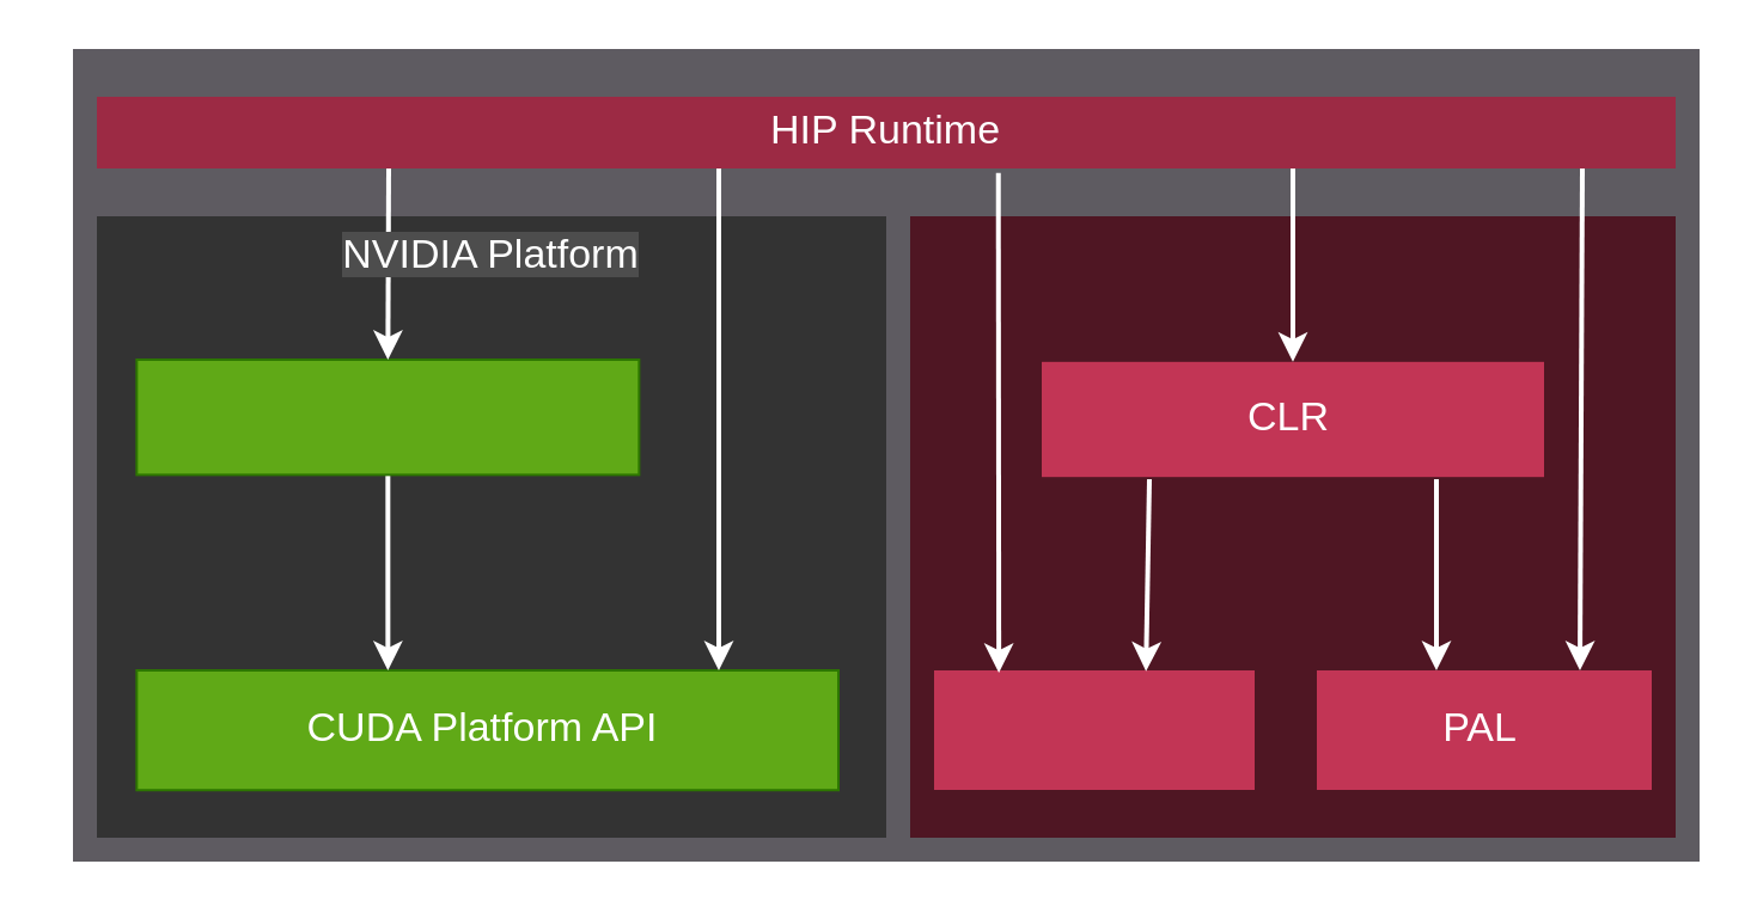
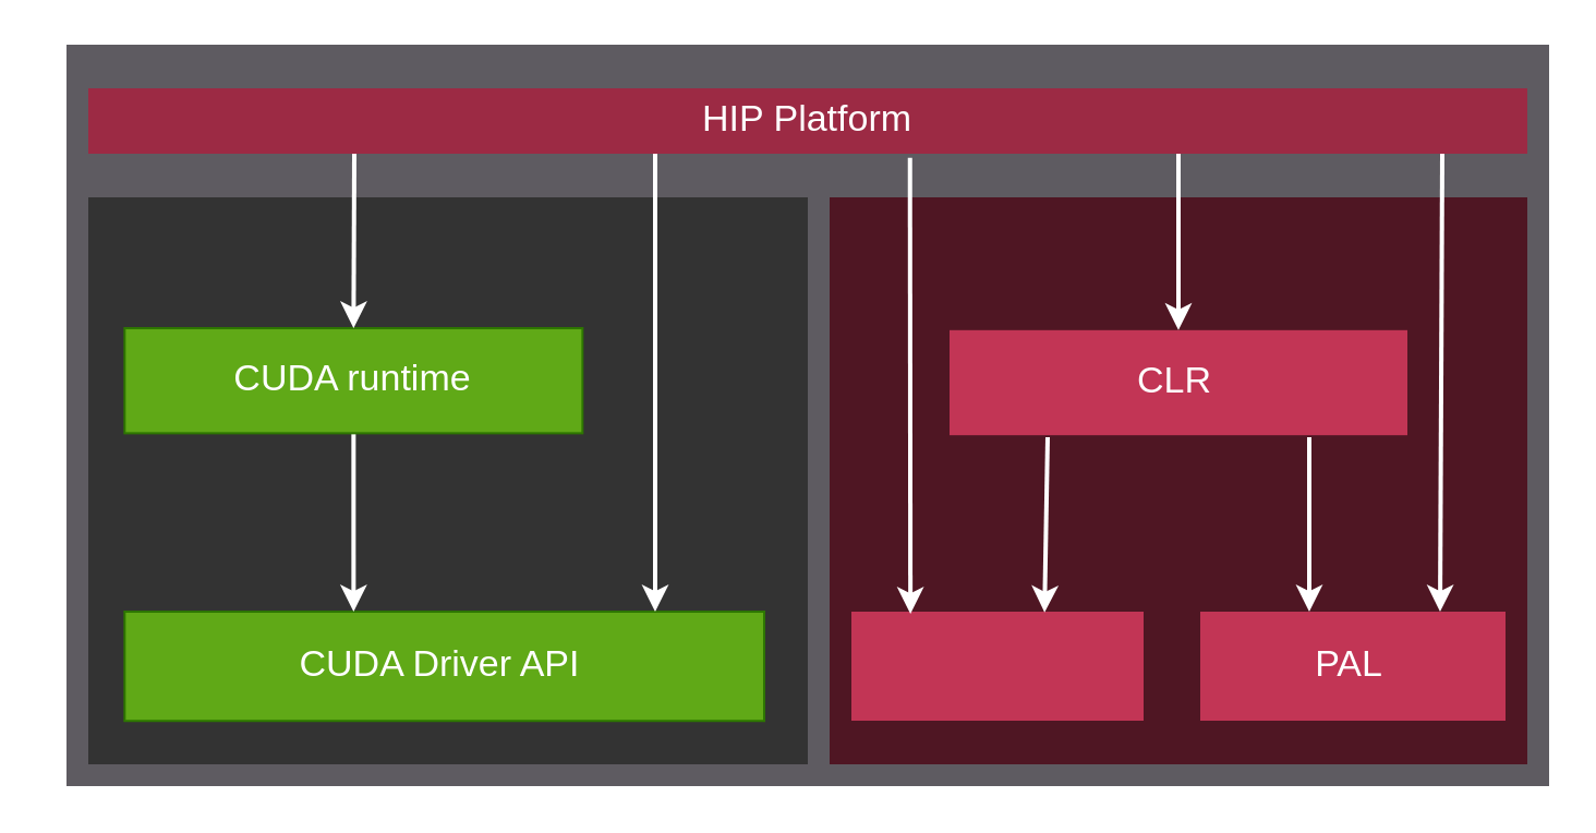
  <mxCell id="0" />
  <mxCell id="1" parent="0" />
  <mxCell id="2" value="" style="rounded=0;whiteSpace=wrap;html=1;fillColor=#5E5B61;fontColor=#FFFFFF;strokeColor=none;spacing=0;" parent="1" vertex="1"><mxGeometry y="20" width="680" height="340" as="geometry" x="30" /></mxCell>
  <mxCell id="3" value="Runtimes" style="text;strokeColor=none;fillColor=none;align=center;verticalAlign=middle;rounded=0;fontFamily=Helvetica;fontSize=17;fontColor=#FFFFFF;" parent="1" vertex="1"><mxGeometry x="20" y="40" width="610" height="30" as="geometry" /></mxCell>
  <mxCell id="4" value="" style="rounded=0;whiteSpace=wrap;html=1;fillColor=#9C2A44;fontColor=#FFFFFF;strokeColor=none;" parent="1" vertex="1"><mxGeometry x="40" y="40" width="660" height="30" as="geometry" /></mxCell>
- <mxCell id="5" value="&lt;font face=&quot;Helvetica&quot;&gt;HIP Runtime&lt;/font&gt;" style="text;html=1;strokeColor=none;fillColor=none;align=center;verticalAlign=middle;whiteSpace=wrap;rounded=0;fontSize=17;fontColor=#FFFFFF;" parent="1" vertex="1"><mxGeometry x="40" y="40" width="660" height="30" as="geometry" /></mxCell>
+ <mxCell id="5" value="&lt;font face=&quot;Helvetica&quot;&gt;HIP Platform&lt;/font&gt;" style="text;html=1;strokeColor=none;fillColor=none;align=center;verticalAlign=middle;whiteSpace=wrap;rounded=0;fontSize=17;fontColor=#FFFFFF;" parent="1" vertex="1"><mxGeometry x="40" y="40" width="660" height="30" as="geometry" /></mxCell>
  <mxCell id="6" value="" style="group" parent="1" vertex="1" connectable="0"><mxGeometry x="40" y="90" width="330" height="260" as="geometry" /></mxCell>
  <mxCell id="7" value="" style="rounded=0;whiteSpace=wrap;html=1;fillColor=#333333;fontColor=#FFFFFF;strokeColor=none;" parent="6" vertex="1"><mxGeometry width="330" height="260" as="geometry" /></mxCell>
  <mxCell id="8" value="" style="group" parent="6" vertex="1" connectable="0"><mxGeometry x="16.67" y="190.003" width="293.33" height="50.107" as="geometry" /></mxCell>
  <mxCell id="9" value="" style="rounded=0;whiteSpace=wrap;html=1;fillColor=#60a917;fontColor=#ffffff;strokeColor=#2D7600;" parent="8" vertex="1"><mxGeometry width="293.33" height="50.107" as="geometry" /></mxCell>
- <mxCell id="10" value="&lt;div&gt;CUDA Platform API&lt;/div&gt;" style="text;html=1;strokeColor=none;fillColor=none;align=center;verticalAlign=middle;whiteSpace=wrap;rounded=0;fontSize=17;fontColor=#FFFFFF;" parent="8" vertex="1"><mxGeometry x="10.964" y="8.351" width="266.799" height="33.405" as="geometry" /></mxCell>
+ <mxCell id="10" value="&lt;div&gt;CUDA Driver API&lt;/div&gt;" style="text;html=1;strokeColor=none;fillColor=none;align=center;verticalAlign=middle;whiteSpace=wrap;rounded=0;fontSize=17;fontColor=#FFFFFF;" parent="8" vertex="1"><mxGeometry x="10.964" y="8.351" width="266.799" height="33.405" as="geometry" /></mxCell>
  <mxCell id="11" value="" style="endArrow=classic;startArrow=none;html=1;rounded=0;strokeWidth=2;startFill=0;exitX=0.5;exitY=1;exitDx=0;exitDy=0;entryX=0.358;entryY=0;entryDx=0;entryDy=0;entryPerimeter=0;strokeColor=#FFFFFF;" parent="6" source="13" target="9" edge="1"><mxGeometry width="50" height="50" relative="1" as="geometry"><mxPoint x="103.335" y="108.22" as="sourcePoint" /><mxPoint x="85" y="145.6" as="targetPoint" /></mxGeometry></mxCell>
  <mxCell id="12" value="" style="group" parent="6" vertex="1" connectable="0"><mxGeometry x="16.67" y="60" width="210" height="48.18" as="geometry" /></mxCell>
  <mxCell id="13" value="" style="rounded=0;whiteSpace=wrap;html=1;fillColor=#60a917;fontColor=#ffffff;strokeColor=#2D7600;" parent="12" vertex="1"><mxGeometry width="210.0" height="48.18" as="geometry" /></mxCell>
+ <mxCell id="14" value="&lt;div&gt;CUDA runtime&lt;/div&gt;" style="text;html=1;strokeColor=none;fillColor=none;align=center;verticalAlign=middle;whiteSpace=wrap;rounded=0;fontSize=17;fontColor=#FFFFFF;" parent="12" vertex="1"><mxGeometry x="9.5" y="8.03" width="191.006" height="32.12" as="geometry" /></mxCell>
  <mxCell id="15" value="" style="endArrow=classic;startArrow=none;html=1;rounded=0;strokeWidth=2;startFill=0;strokeColor=#FFFFFF;" parent="1" edge="1"><mxGeometry width="50" height="50" relative="1" as="geometry"><mxPoint x="300" y="70" as="sourcePoint" /><mxPoint x="300" y="280" as="targetPoint" /></mxGeometry></mxCell>
  <mxCell id="16" value="" style="rounded=0;whiteSpace=wrap;html=1;fillColor=#4F1623;fontColor=#FFFFFF;strokeColor=none;" parent="1" vertex="1"><mxGeometry x="380" y="90" width="320" height="260" as="geometry" /></mxCell>
  <mxCell id="17" value="" style="group" parent="1" vertex="1" connectable="0"><mxGeometry x="390" y="280" width="134" height="50" as="geometry" /></mxCell>
  <mxCell id="18" value="" style="rounded=0;whiteSpace=wrap;html=1;fillColor=#C23555;fontColor=#FFFFFF;strokeColor=none;" parent="17" vertex="1"><mxGeometry width="134.0" height="50" as="geometry" /></mxCell>
  <mxCell id="19" value="" style="group" parent="1" vertex="1" connectable="0"><mxGeometry x="550" y="280" width="140" height="50" as="geometry" /></mxCell>
  <mxCell id="20" value="" style="rounded=0;whiteSpace=wrap;html=1;fillColor=#C23555;fontColor=#FFFFFF;strokeColor=none;" parent="19" vertex="1"><mxGeometry width="140.0" height="50" as="geometry" /></mxCell>
  <mxCell id="21" value="&lt;div&gt;PAL&lt;/div&gt;" style="text;html=1;strokeColor=none;fillColor=none;align=center;verticalAlign=middle;whiteSpace=wrap;rounded=0;fontSize=17;fontColor=#FFFFFF;" parent="19" vertex="1"><mxGeometry x="5.233" y="8.333" width="127.337" height="33.333" as="geometry" /></mxCell>
  <mxCell id="22" value="" style="endArrow=classic;startArrow=none;html=1;rounded=0;strokeWidth=2;startFill=0;exitX=0.571;exitY=1.064;exitDx=0;exitDy=0;exitPerimeter=0;entryX=0.202;entryY=0.02;entryDx=0;entryDy=0;entryPerimeter=0;strokeColor=#FFFFFF;" parent="1" source="5" target="18" edge="1"><mxGeometry width="50" height="50" relative="1" as="geometry"><mxPoint x="420" y="70" as="sourcePoint" /><mxPoint x="417" y="210" as="targetPoint" /></mxGeometry></mxCell>
  <mxCell id="23" value="" style="endArrow=classic;startArrow=none;html=1;rounded=0;strokeWidth=2;startFill=0;strokeColor=#FFFFFF;" parent="1" edge="1"><mxGeometry width="50" height="50" relative="1" as="geometry"><mxPoint x="661" y="70" as="sourcePoint" /><mxPoint x="660" y="280" as="targetPoint" /></mxGeometry></mxCell>
  <mxCell id="24" value="" style="group" parent="1" vertex="1" connectable="0"><mxGeometry x="435" y="150.91" width="210" height="48.18" as="geometry" /></mxCell>
  <mxCell id="25" value="" style="rounded=0;whiteSpace=wrap;html=1;fillColor=#C23555;fontColor=#FFFFFF;strokeColor=none;" parent="24" vertex="1"><mxGeometry width="210.0" height="48.18" as="geometry" /></mxCell>
  <mxCell id="26" value="&lt;div&gt;CLR&lt;/div&gt;" style="text;html=1;strokeColor=none;fillColor=none;align=center;verticalAlign=middle;whiteSpace=wrap;rounded=0;fontSize=17;fontColor=#FFFFFF;" parent="24" vertex="1"><mxGeometry x="7.85" y="8.03" width="191.006" height="32.12" as="geometry" /></mxCell>
  <mxCell id="27" value="" style="endArrow=classic;startArrow=none;html=1;rounded=0;strokeWidth=2;startFill=0;entryX=0.5;entryY=0;entryDx=0;entryDy=0;strokeColor=#FFFFFF;" parent="1" target="25" edge="1"><mxGeometry width="50" height="50" relative="1" as="geometry"><mxPoint x="540" y="70" as="sourcePoint" /><mxPoint x="670" y="300" as="targetPoint" /></mxGeometry></mxCell>
  <mxCell id="28" value="" style="endArrow=classic;startArrow=none;html=1;rounded=0;strokeWidth=2;startFill=0;strokeColor=#FFFFFF;" parent="1" edge="1"><mxGeometry width="50" height="50" relative="1" as="geometry"><mxPoint x="600" y="200" as="sourcePoint" /><mxPoint x="600" y="280" as="targetPoint" /></mxGeometry></mxCell>
  <mxCell id="29" value="" style="endArrow=classic;startArrow=none;html=1;rounded=0;strokeWidth=2;startFill=0;strokeColor=#FFFFFF;entryX=0.661;entryY=0.007;entryDx=0;entryDy=0;entryPerimeter=0;" parent="1" target="18" edge="1"><mxGeometry width="50" height="50" relative="1" as="geometry"><mxPoint x="480" y="200" as="sourcePoint" /><mxPoint x="480" y="280" as="targetPoint" /></mxGeometry></mxCell>
  <mxCell id="30" value="" style="endArrow=classic;startArrow=none;html=1;rounded=0;strokeWidth=2;startFill=0;entryX=0.5;entryY=0;entryDx=0;entryDy=0;strokeColor=#FFFFFF;" parent="1" target="13" edge="1"><mxGeometry width="50" height="50" relative="1" as="geometry"><mxPoint x="162" y="70" as="sourcePoint" /><mxPoint x="125" y="150" as="targetPoint" /></mxGeometry></mxCell>
- <mxCell id="31" value="&lt;font style=&quot;background-color: rgb(77, 77, 77);&quot;&gt;NVIDIA Platform&lt;/font&gt;" style="text;html=1;strokeColor=none;fillColor=none;align=center;verticalAlign=middle;whiteSpace=wrap;rounded=0;fontSize=17;fontColor=#FFFFFF;" parent="1" vertex="1"><mxGeometry x="40" y="90" width="330" height="34.039" as="geometry" /></mxCell>
